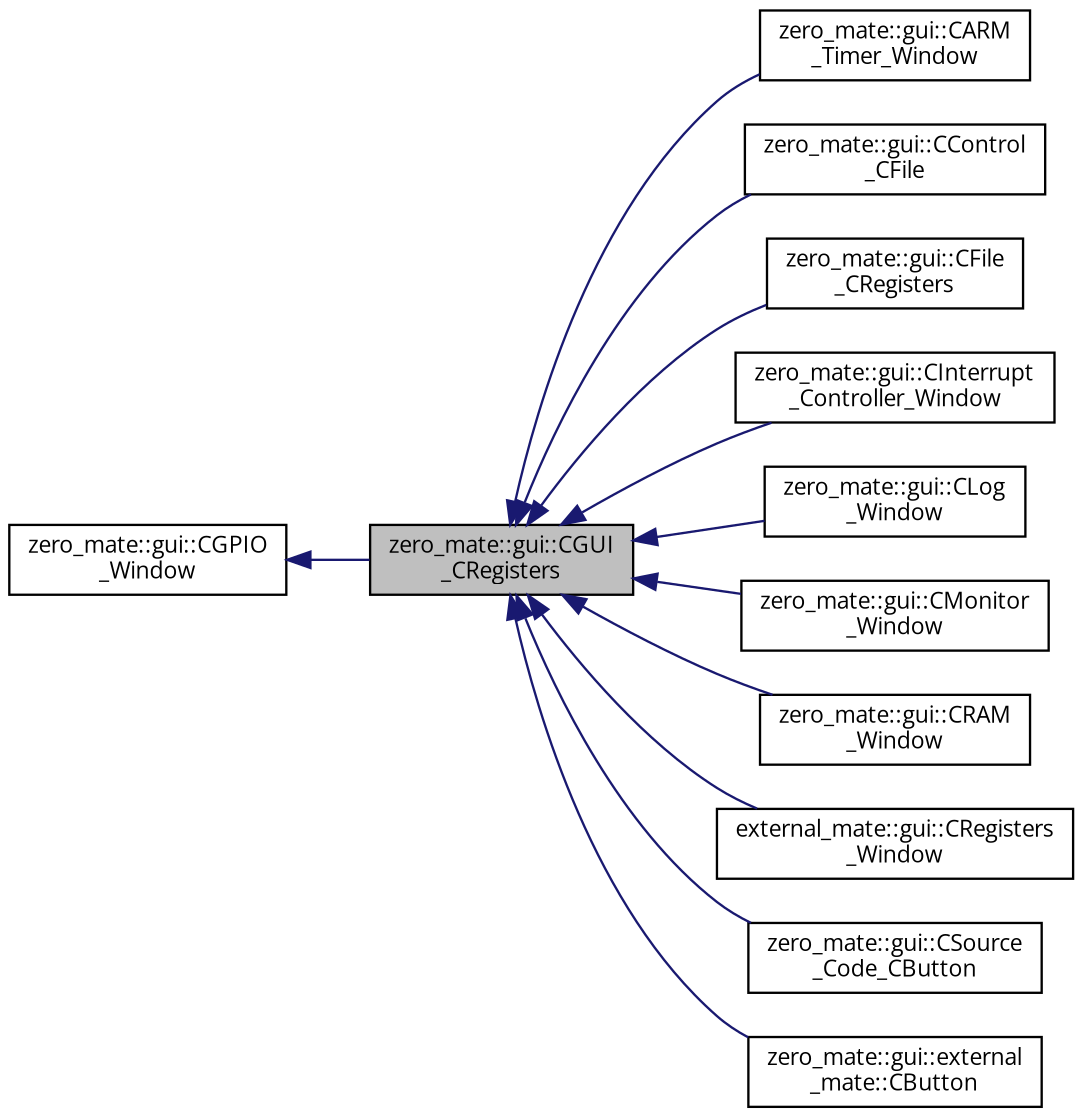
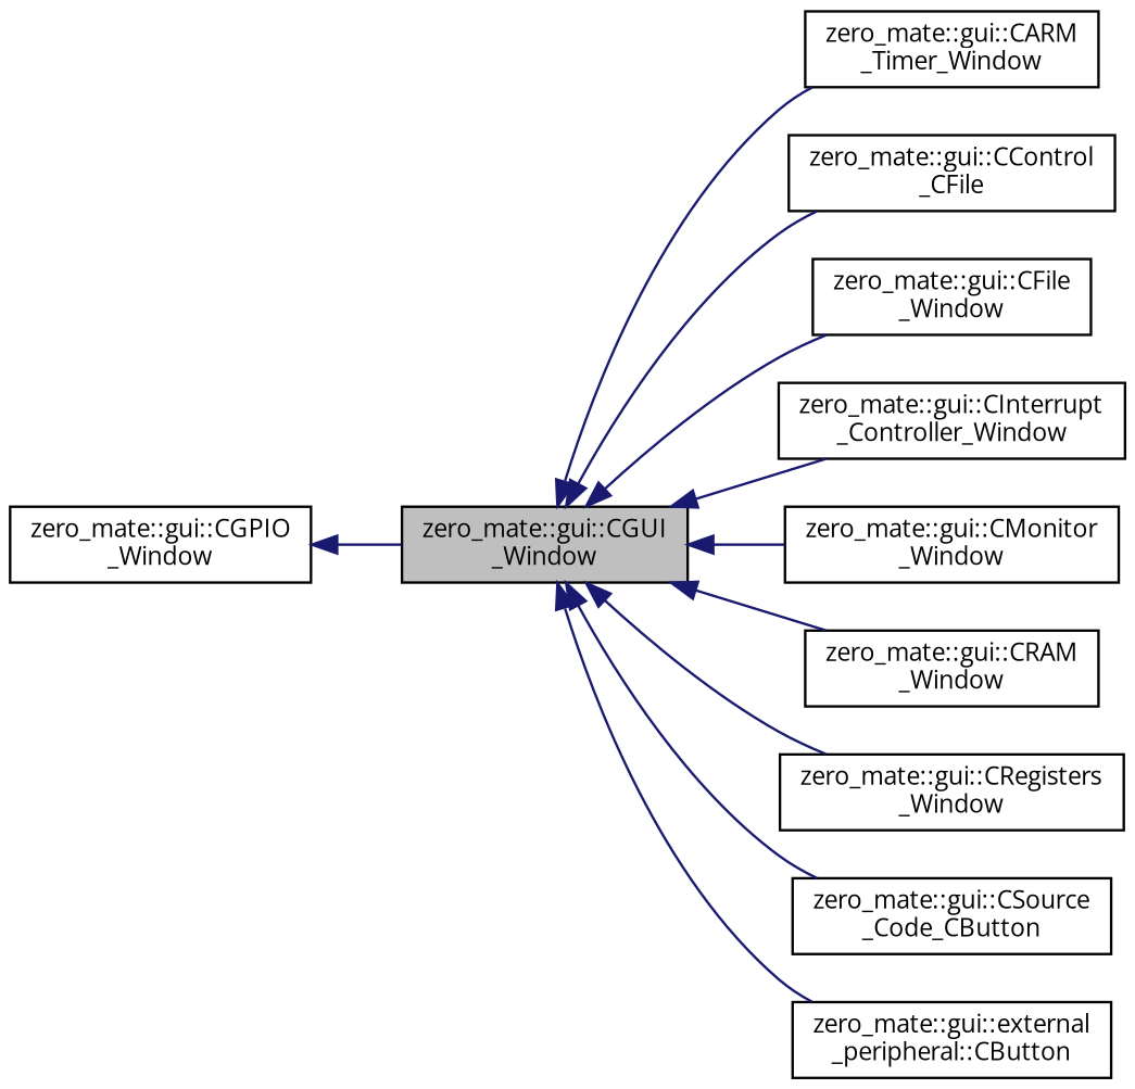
  digraph {
    fontname="Open Sans"
    rankdir=LR
    node [color=black fontname="Open Sans" fontsize=10 shape=record]
    edge [color=midnightblue dir=back fontname="Open Sans" fontsize=10 labelfontname=Helvetica labelfontsize=10 style=solid]
-   n1 [fillcolor=grey75 fontcolor=black height=0.2 label="zero_mate::gui::CGUI\l_CRegisters" style=filled width=0.4]
+   n1 [fillcolor=grey75 fontcolor=black height=0.2 label="zero_mate::gui::CGUI\l_Window" style=filled width=0.4]
    n2 [height=0.2 label="zero_mate::gui::CARM\l_Timer_Window" width=0.4]
    n3 [height=0.2 label="zero_mate::gui::CControl\l_CFile" width=0.4]
-   n4 [height=0.2 label="zero_mate::gui::CFile\l_CRegisters" width=0.4]
+   n4 [height=0.2 label="zero_mate::gui::CFile\l_Window" width=0.4]
    n5 [height=0.2 label="zero_mate::gui::CInterrupt\l_Controller_Window" width=0.4]
-   n6 [height=0.2 label="zero_mate::gui::CLog\l_Window" width=0.4]
    n7 [height=0.2 label="zero_mate::gui::CMonitor\l_Window" width=0.4]
    n8 [height=0.2 label="zero_mate::gui::CRAM\l_Window" width=0.4]
-   n9 [height=0.2 label="external_mate::gui::CRegisters\l_Window" width=0.4]
+   n9 [height=0.2 label="zero_mate::gui::CRegisters\l_Window" width=0.4]
    n10 [height=0.2 label="zero_mate::gui::CSource\l_Code_CButton" width=0.4]
-   n11 [height=0.2 label="zero_mate::gui::external\l_mate::CButton" width=0.4]
+   n11 [height=0.2 label="zero_mate::gui::external\l_peripheral::CButton" width=0.4]
    n12 [height=0.2 label="zero_mate::gui::CGPIO\l_Window" width=0.4]
    n1 -> n2
    n1 -> n3
    n1 -> n4
    n1 -> n5
-   n1 -> n6
    n1 -> n7
    n1 -> n8
    n1 -> n9
    n1 -> n10
    n1 -> n11
    n12 -> n1
  }
